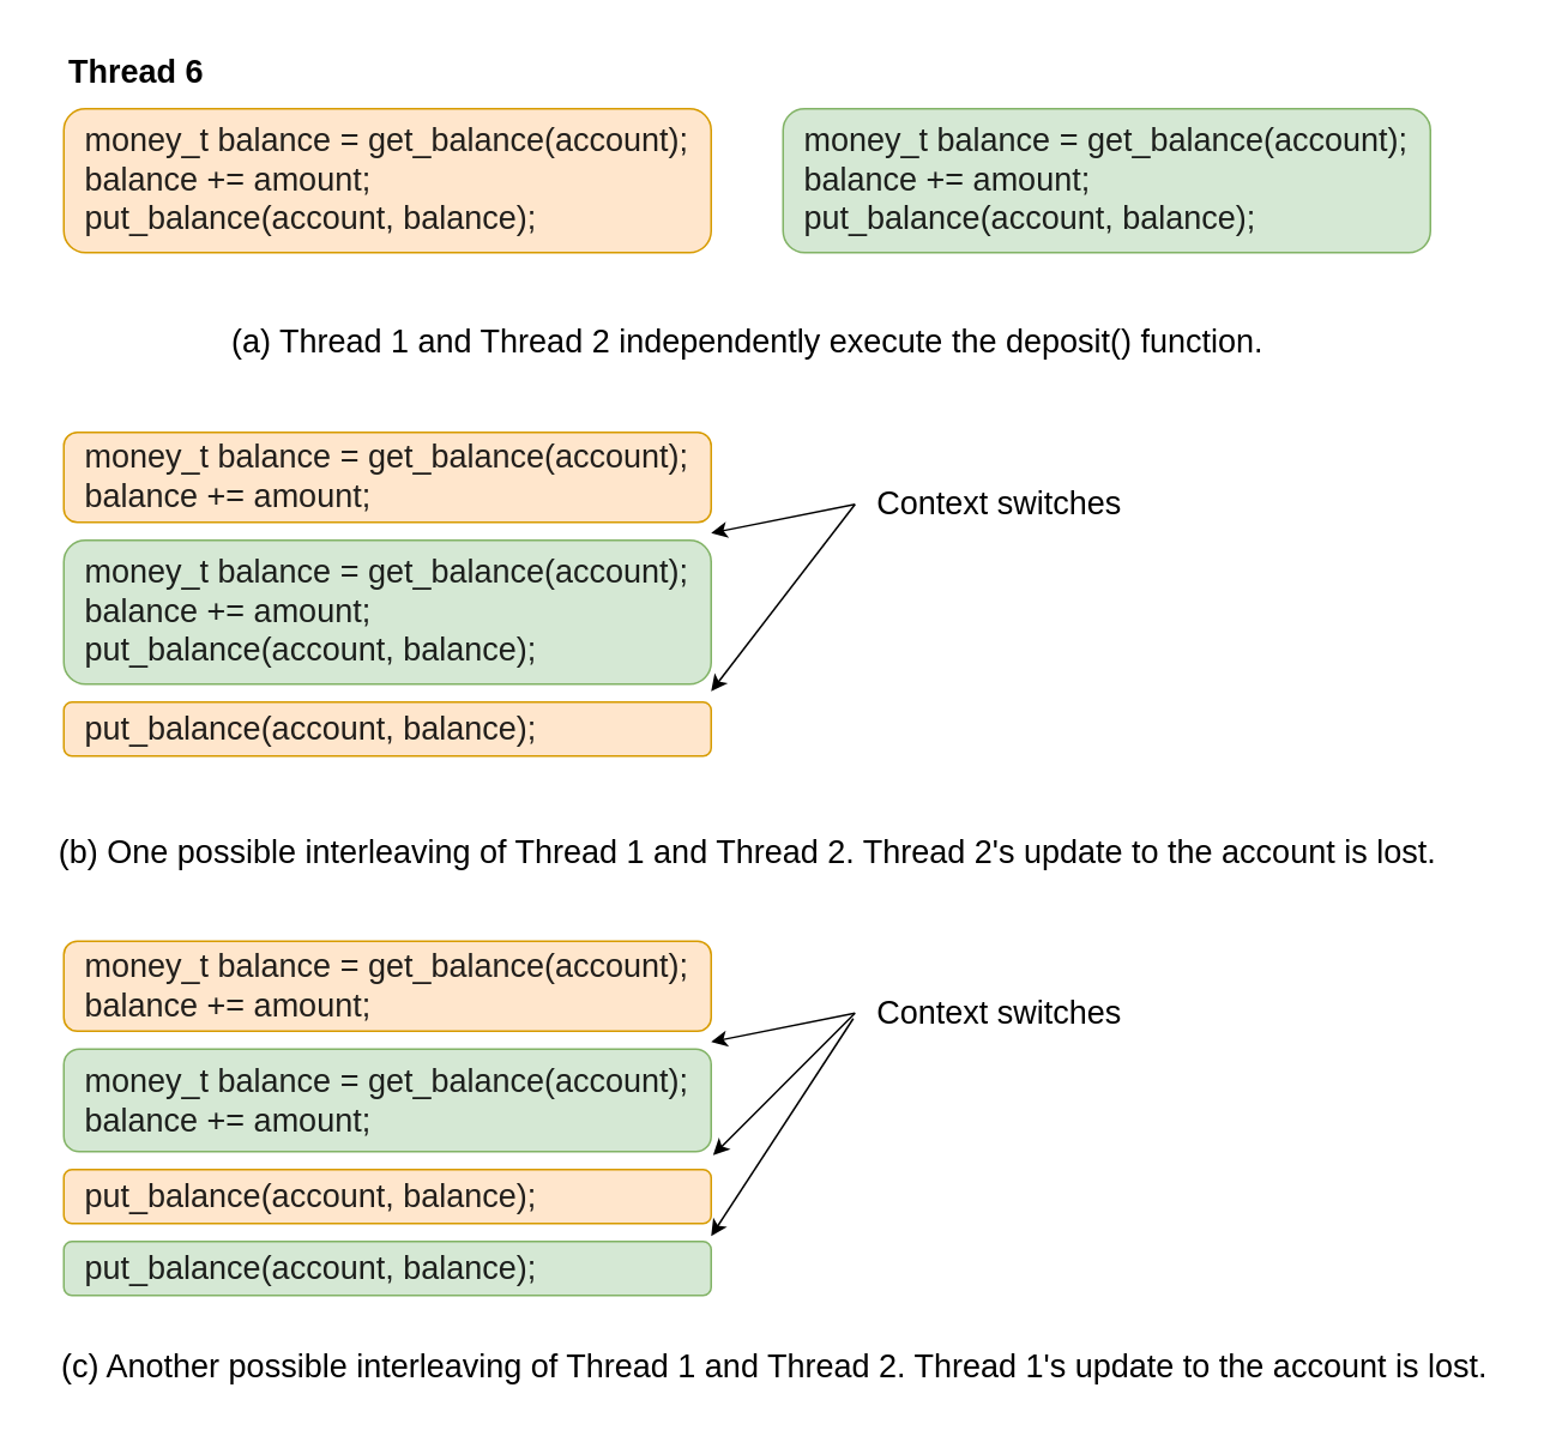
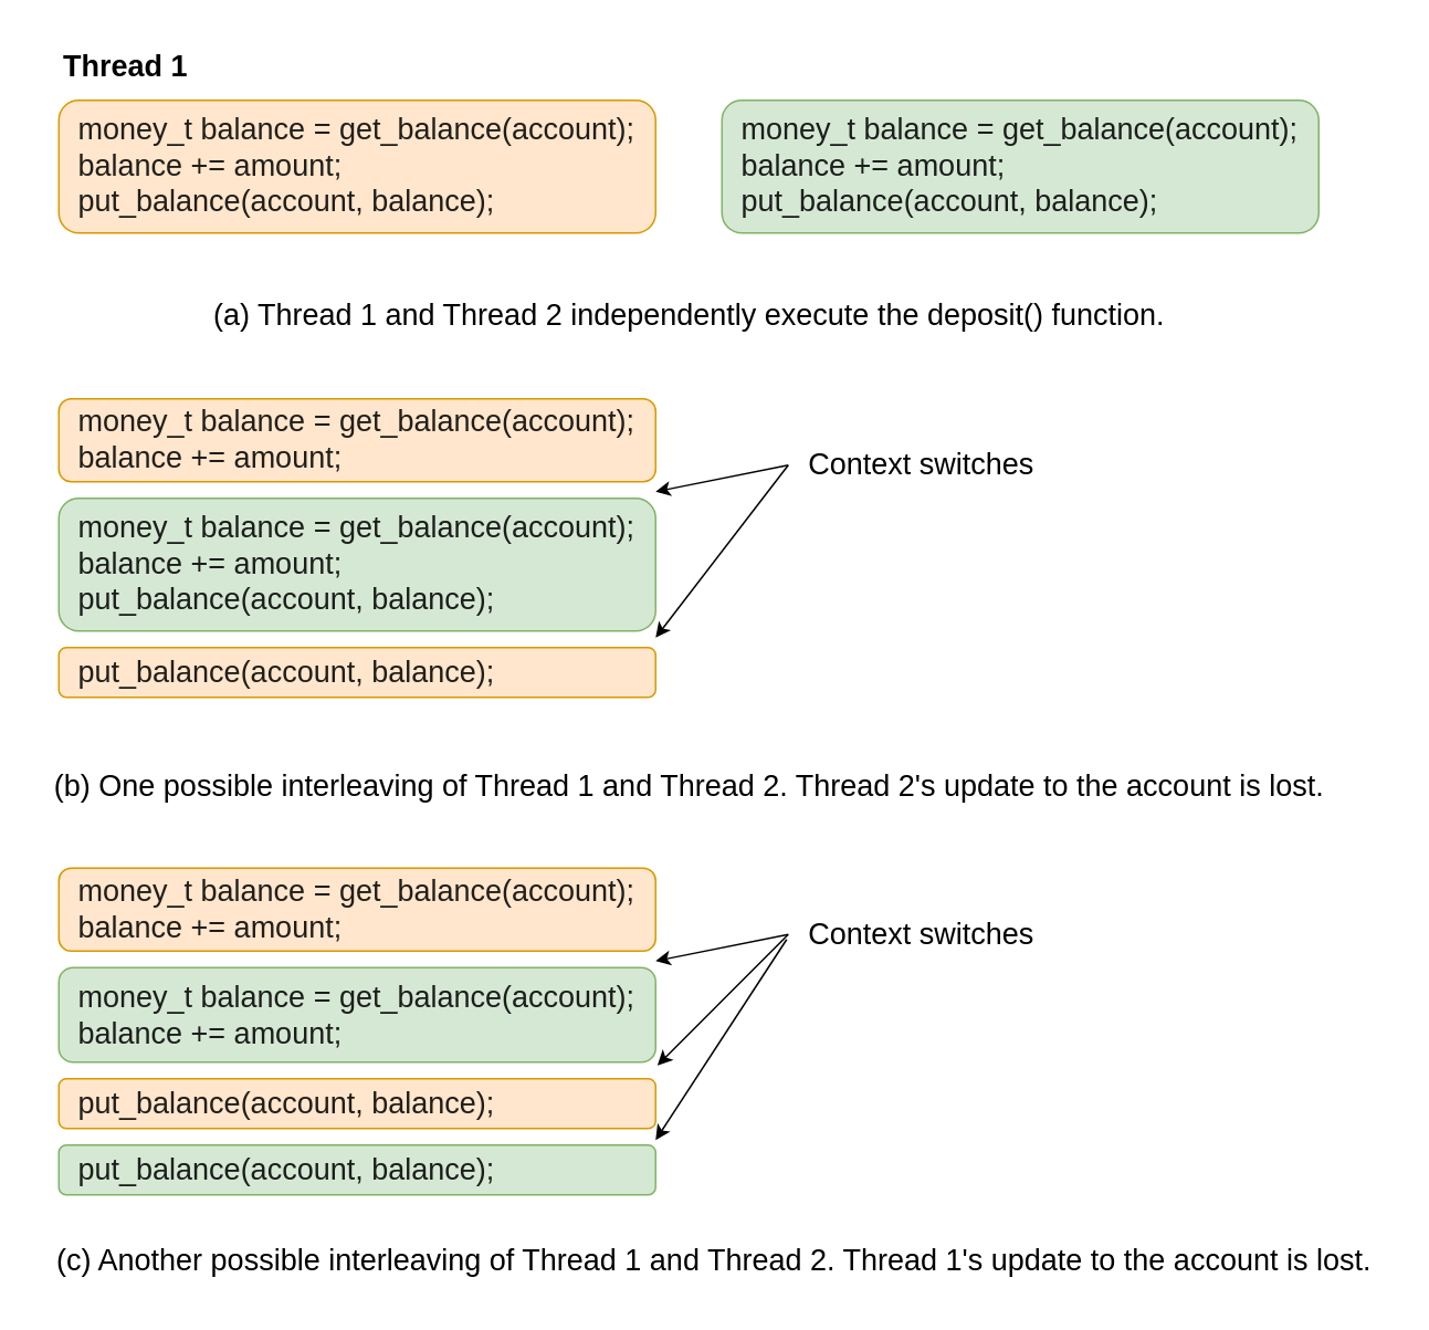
  <mxCell id="0" />
  <mxCell id="1" parent="0" />
- <mxCell id="2" value="Thread 6" style="text;strokeColor=none;fillColor=none;html=1;fontSize=18;fontStyle=1;verticalAlign=middle;align=center;" vertex="1" parent="1"><mxGeometry x="25" width="100" height="40" as="geometry" y="20" /></mxCell>
+ <mxCell id="2" value="Thread 1" style="text;strokeColor=none;fillColor=none;html=1;fontSize=18;fontStyle=1;verticalAlign=middle;align=center;" vertex="1" parent="1"><mxGeometry x="25" width="100" height="40" as="geometry" y="20" /></mxCell>
  <mxCell id="3" value="(a) Thread 1 and Thread 2 independently execute the deposit() function." style="text;html=1;align=center;verticalAlign=middle;resizable=0;points=[];autosize=1;strokeColor=none;fillColor=none;fontSize=18;" vertex="1" parent="1"><mxGeometry x="115" y="170" width="600" height="40" as="geometry" /></mxCell>
  <mxCell id="4" value="&lt;pre style=&quot;box-sizing: unset; font-family: var(--jp-code-font-family); line-height: var(--jp-code-line-height); color: rgba(0, 0, 0, 0.87); border: none; margin-top: 0px; margin-bottom: 0px; padding: 0px; background-color: var(--jp-layout-color0); overflow: auto; word-break: break-all; overflow-wrap: break-word;&quot;&gt;&lt;code style=&quot;box-sizing: unset; font-family: var(--jp-code-font-family); line-height: var(--jp-code-line-height); border: 0px; background-color: var(--jp-layout-color0); color: var(--jp-content-font-color1); padding: 0px;&quot;&gt;&lt;font style=&quot;font-size: 18px;&quot;&gt;money_t balance = get_balance(account);&lt;br&gt;balance += amount;&lt;br&gt;put_balance(account, balance);&lt;/font&gt;&lt;/code&gt;&lt;/pre&gt;" style="rounded=1;whiteSpace=wrap;html=1;fillColor=#ffe6cc;strokeColor=#d79b00;align=left;spacingLeft=10;" vertex="1" parent="1"><mxGeometry x="35" y="60" width="360" height="80" as="geometry" /></mxCell>
  <mxCell id="5" value="&lt;pre style=&quot;box-sizing: unset; font-family: var(--jp-code-font-family); line-height: var(--jp-code-line-height); color: rgba(0, 0, 0, 0.87); border: none; margin-top: 0px; margin-bottom: 0px; padding: 0px; background-color: var(--jp-layout-color0); overflow: auto; word-break: break-all; overflow-wrap: break-word;&quot;&gt;&lt;code style=&quot;box-sizing: unset; font-family: var(--jp-code-font-family); line-height: var(--jp-code-line-height); border: 0px; background-color: var(--jp-layout-color0); color: var(--jp-content-font-color1); padding: 0px;&quot;&gt;&lt;font style=&quot;font-size: 18px;&quot;&gt;money_t balance = get_balance(account);&lt;br&gt;balance += amount;&lt;br&gt;put_balance(account, balance);&lt;/font&gt;&lt;/code&gt;&lt;/pre&gt;" style="rounded=1;whiteSpace=wrap;html=1;fillColor=#d5e8d4;strokeColor=#82b366;align=left;spacingLeft=10;" vertex="1" parent="1"><mxGeometry x="435" y="60" width="360" height="80" as="geometry" /></mxCell>
  <mxCell id="6" value="&lt;pre style=&quot;box-sizing: unset; font-family: var(--jp-code-font-family); line-height: var(--jp-code-line-height); color: rgba(0, 0, 0, 0.87); border: none; margin-top: 0px; margin-bottom: 0px; padding: 0px; background-color: var(--jp-layout-color0); overflow: auto; word-break: break-all; overflow-wrap: break-word;&quot;&gt;&lt;code style=&quot;box-sizing: unset; font-family: var(--jp-code-font-family); line-height: var(--jp-code-line-height); border: 0px; background-color: var(--jp-layout-color0); color: var(--jp-content-font-color1); padding: 0px;&quot;&gt;&lt;font style=&quot;font-size: 18px;&quot;&gt;money_t balance = get_balance(account);&lt;br&gt;balance += amount;&lt;br&gt;&lt;/font&gt;&lt;/code&gt;&lt;/pre&gt;" style="rounded=1;whiteSpace=wrap;html=1;fillColor=#ffe6cc;strokeColor=#d79b00;align=left;spacingLeft=10;" vertex="1" parent="1"><mxGeometry x="35" y="240" width="360" height="50" as="geometry" /></mxCell>
  <mxCell id="7" value="&lt;pre style=&quot;box-sizing: unset; font-family: var(--jp-code-font-family); line-height: var(--jp-code-line-height); color: rgba(0, 0, 0, 0.87); border: none; margin-top: 0px; margin-bottom: 0px; padding: 0px; background-color: var(--jp-layout-color0); overflow: auto; word-break: break-all; overflow-wrap: break-word;&quot;&gt;&lt;code style=&quot;box-sizing: unset; font-family: var(--jp-code-font-family); line-height: var(--jp-code-line-height); border: 0px; background-color: var(--jp-layout-color0); color: var(--jp-content-font-color1); padding: 0px;&quot;&gt;&lt;font style=&quot;font-size: 18px;&quot;&gt;money_t balance = get_balance(account);&lt;br&gt;balance += amount;&lt;br&gt;put_balance(account, balance);&lt;/font&gt;&lt;/code&gt;&lt;/pre&gt;" style="rounded=1;whiteSpace=wrap;html=1;fillColor=#d5e8d4;strokeColor=#82b366;align=left;spacingLeft=10;" vertex="1" parent="1"><mxGeometry x="35" y="300" width="360" height="80" as="geometry" /></mxCell>
  <mxCell id="8" value="&lt;pre style=&quot;box-sizing: unset; font-family: var(--jp-code-font-family); line-height: var(--jp-code-line-height); color: rgba(0, 0, 0, 0.87); border: none; margin-top: 0px; margin-bottom: 0px; padding: 0px; background-color: var(--jp-layout-color0); overflow: auto; word-break: break-all; overflow-wrap: break-word;&quot;&gt;&lt;code style=&quot;box-sizing: unset; font-family: var(--jp-code-font-family); line-height: var(--jp-code-line-height); border: 0px; background-color: var(--jp-layout-color0); color: var(--jp-content-font-color1); padding: 0px;&quot;&gt;&lt;font style=&quot;font-size: 18px;&quot;&gt;put_balance(account, balance);&lt;br&gt;&lt;/font&gt;&lt;/code&gt;&lt;/pre&gt;" style="rounded=1;whiteSpace=wrap;html=1;fillColor=#ffe6cc;strokeColor=#d79b00;align=left;spacingLeft=10;" vertex="1" parent="1"><mxGeometry x="35" y="390" width="360" height="30" as="geometry" /></mxCell>
  <mxCell id="9" value="" style="endArrow=classic;html=1;rounded=0;fontSize=18;entryX=1;entryY=1.18;entryDx=0;entryDy=0;entryPerimeter=0;" edge="1" parent="1"><mxGeometry width="50" height="50" relative="1" as="geometry"><mxPoint x="475" y="280" as="sourcePoint" /><mxPoint x="395" y="296" as="targetPoint" /></mxGeometry></mxCell>
  <mxCell id="10" value="" style="endArrow=classic;html=1;rounded=0;fontSize=18;" edge="1" parent="1"><mxGeometry width="50" height="50" relative="1" as="geometry"><mxPoint x="475" y="280" as="sourcePoint" /><mxPoint x="395" y="384" as="targetPoint" /></mxGeometry></mxCell>
  <mxCell id="11" value="Context switches" style="text;html=1;align=center;verticalAlign=middle;resizable=0;points=[];autosize=1;strokeColor=none;fillColor=none;fontSize=18;" vertex="1" parent="1"><mxGeometry x="475" y="260" width="160" height="40" as="geometry" /></mxCell>
  <mxCell id="12" value="(b) One possible interleaving of Thread 1 and Thread 2. Thread 2's update to the account is lost." style="text;html=1;align=center;verticalAlign=middle;resizable=0;points=[];autosize=1;strokeColor=none;fillColor=none;fontSize=18;" vertex="1" parent="1"><mxGeometry x="20" y="454" width="790" height="40" as="geometry" /></mxCell>
  <mxCell id="13" value="&lt;pre style=&quot;box-sizing: unset; font-family: var(--jp-code-font-family); line-height: var(--jp-code-line-height); color: rgba(0, 0, 0, 0.87); border: none; margin-top: 0px; margin-bottom: 0px; padding: 0px; background-color: var(--jp-layout-color0); overflow: auto; word-break: break-all; overflow-wrap: break-word;&quot;&gt;&lt;code style=&quot;box-sizing: unset; font-family: var(--jp-code-font-family); line-height: var(--jp-code-line-height); border: 0px; background-color: var(--jp-layout-color0); color: var(--jp-content-font-color1); padding: 0px;&quot;&gt;&lt;font style=&quot;font-size: 18px;&quot;&gt;money_t balance = get_balance(account);&lt;br&gt;balance += amount;&lt;br&gt;&lt;/font&gt;&lt;/code&gt;&lt;/pre&gt;" style="rounded=1;whiteSpace=wrap;html=1;fillColor=#ffe6cc;strokeColor=#d79b00;align=left;spacingLeft=10;" vertex="1" parent="1"><mxGeometry x="35" y="523" width="360" height="50" as="geometry" /></mxCell>
  <mxCell id="14" value="&lt;pre style=&quot;box-sizing: unset; font-family: var(--jp-code-font-family); line-height: var(--jp-code-line-height); color: rgba(0, 0, 0, 0.87); border: none; margin-top: 0px; margin-bottom: 0px; padding: 0px; background-color: var(--jp-layout-color0); overflow: auto; word-break: break-all; overflow-wrap: break-word;&quot;&gt;&lt;code style=&quot;box-sizing: unset; font-family: var(--jp-code-font-family); line-height: var(--jp-code-line-height); border: 0px; background-color: var(--jp-layout-color0); color: var(--jp-content-font-color1); padding: 0px;&quot;&gt;&lt;font style=&quot;font-size: 18px;&quot;&gt;money_t balance = get_balance(account);&lt;br&gt;balance += amount;&lt;br&gt;&lt;/font&gt;&lt;/code&gt;&lt;/pre&gt;" style="rounded=1;whiteSpace=wrap;html=1;fillColor=#d5e8d4;strokeColor=#82b366;align=left;spacingLeft=10;" vertex="1" parent="1"><mxGeometry x="35" y="583" width="360" height="57" as="geometry" /></mxCell>
  <mxCell id="15" value="&lt;pre style=&quot;box-sizing: unset; font-family: var(--jp-code-font-family); line-height: var(--jp-code-line-height); color: rgba(0, 0, 0, 0.87); border: none; margin-top: 0px; margin-bottom: 0px; padding: 0px; background-color: var(--jp-layout-color0); overflow: auto; word-break: break-all; overflow-wrap: break-word;&quot;&gt;&lt;code style=&quot;box-sizing: unset; font-family: var(--jp-code-font-family); line-height: var(--jp-code-line-height); border: 0px; background-color: var(--jp-layout-color0); color: var(--jp-content-font-color1); padding: 0px;&quot;&gt;&lt;font style=&quot;font-size: 18px;&quot;&gt;put_balance(account, balance);&lt;br&gt;&lt;/font&gt;&lt;/code&gt;&lt;/pre&gt;" style="rounded=1;whiteSpace=wrap;html=1;fillColor=#ffe6cc;strokeColor=#d79b00;align=left;spacingLeft=10;" vertex="1" parent="1"><mxGeometry x="35" y="650" width="360" height="30" as="geometry" /></mxCell>
  <mxCell id="16" value="" style="endArrow=classic;html=1;rounded=0;fontSize=18;entryX=1;entryY=1.18;entryDx=0;entryDy=0;entryPerimeter=0;" edge="1" parent="1"><mxGeometry width="50" height="50" relative="1" as="geometry"><mxPoint x="475" y="563" as="sourcePoint" /><mxPoint x="395" y="579" as="targetPoint" /></mxGeometry></mxCell>
  <mxCell id="17" value="" style="endArrow=classic;html=1;rounded=0;fontSize=18;entryX=1.003;entryY=-0.267;entryDx=0;entryDy=0;entryPerimeter=0;" edge="1" parent="1" target="15"><mxGeometry width="50" height="50" relative="1" as="geometry"><mxPoint x="475" y="563" as="sourcePoint" /><mxPoint x="395" y="667" as="targetPoint" /></mxGeometry></mxCell>
  <mxCell id="18" value="Context switches" style="text;html=1;align=center;verticalAlign=middle;resizable=0;points=[];autosize=1;strokeColor=none;fillColor=none;fontSize=18;" vertex="1" parent="1"><mxGeometry x="475" y="543" width="160" height="40" as="geometry" /></mxCell>
  <mxCell id="19" value="(c) Another possible interleaving of Thread 1 and Thread 2. Thread 1's update to the account is lost." style="text;html=1;align=center;verticalAlign=middle;resizable=0;points=[];autosize=1;strokeColor=none;fillColor=none;fontSize=18;" vertex="1" parent="1"><mxGeometry x="20" y="740" width="820" height="40" as="geometry" /></mxCell>
  <mxCell id="20" value="&lt;pre style=&quot;box-sizing: unset; font-family: var(--jp-code-font-family); line-height: var(--jp-code-line-height); color: rgba(0, 0, 0, 0.87); border: none; margin-top: 0px; margin-bottom: 0px; padding: 0px; background-color: var(--jp-layout-color0); overflow: auto; word-break: break-all; overflow-wrap: break-word;&quot;&gt;&lt;code style=&quot;box-sizing: unset; font-family: var(--jp-code-font-family); line-height: var(--jp-code-line-height); border: 0px; background-color: var(--jp-layout-color0); color: var(--jp-content-font-color1); padding: 0px;&quot;&gt;&lt;font style=&quot;font-size: 18px;&quot;&gt;put_balance(account, balance);&lt;br&gt;&lt;/font&gt;&lt;/code&gt;&lt;/pre&gt;" style="rounded=1;whiteSpace=wrap;html=1;fillColor=#d5e8d4;strokeColor=#82b366;align=left;spacingLeft=10;" vertex="1" parent="1"><mxGeometry x="35" y="690" width="360" height="30" as="geometry" /></mxCell>
  <mxCell id="21" value="" style="endArrow=classic;html=1;rounded=0;fontSize=18;entryX=1;entryY=1.233;entryDx=0;entryDy=0;entryPerimeter=0;exitX=-0.006;exitY=0.575;exitDx=0;exitDy=0;exitPerimeter=0;" edge="1" parent="1" source="18" target="15"><mxGeometry width="50" height="50" relative="1" as="geometry"><mxPoint x="465" y="580" as="sourcePoint" /><mxPoint x="406.08" y="651.99" as="targetPoint" /></mxGeometry></mxCell>
